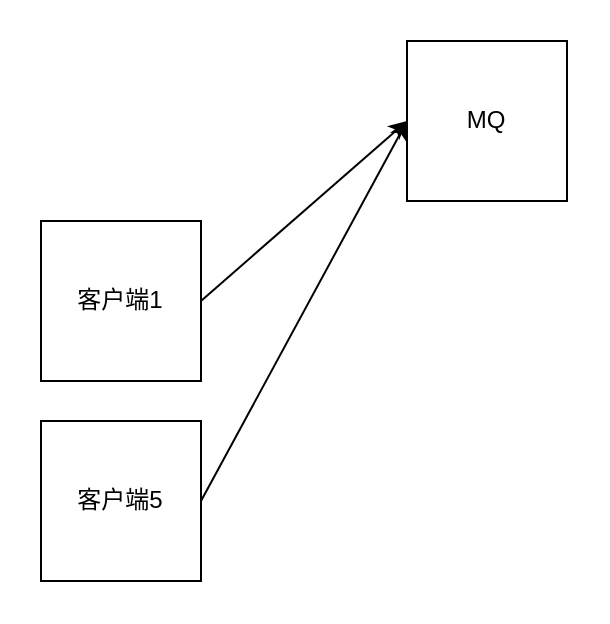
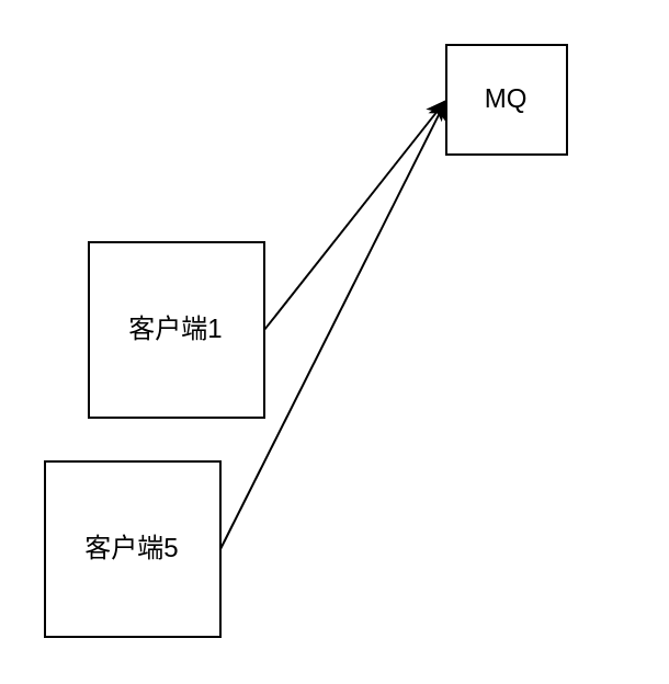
  <mxCell id="0" />
  <mxCell id="1" parent="0" />
  <mxCell id="2" style="rounded=0;orthogonalLoop=1;jettySize=auto;html=1;exitX=1;exitY=0.5;exitDx=0;exitDy=0;entryX=0;entryY=0.5;entryDx=0;entryDy=0;" edge="1" parent="1" source="3" target="6"><mxGeometry relative="1" as="geometry" /></mxCell>
- <mxCell id="3" value="客户端1" style="whiteSpace=wrap;html=1;aspect=fixed;" vertex="1" parent="1"><mxGeometry x="20" y="110" width="80" height="80" as="geometry" /></mxCell>
+ <mxCell id="3" value="客户端1" style="whiteSpace=wrap;html=1;aspect=fixed;" vertex="1" parent="1"><mxGeometry x="40" y="110" width="80" height="80" as="geometry" /></mxCell>
  <mxCell id="4" style="edgeStyle=none;rounded=0;orthogonalLoop=1;jettySize=auto;html=1;exitX=1;exitY=0.5;exitDx=0;exitDy=0;entryX=0;entryY=0.5;entryDx=0;entryDy=0;" edge="1" parent="1" source="5" target="6"><mxGeometry relative="1" as="geometry" /></mxCell>
  <mxCell id="5" value="客户端5" style="whiteSpace=wrap;html=1;aspect=fixed;" vertex="1" parent="1"><mxGeometry x="20" y="210" width="80" height="80" as="geometry" /></mxCell>
- <mxCell id="6" value="MQ" style="whiteSpace=wrap;html=1;aspect=fixed;" vertex="1" parent="1"><mxGeometry x="203" y="20" width="80" height="80" as="geometry" /></mxCell>
+ <mxCell id="6" value="MQ" style="whiteSpace=wrap;html=1;aspect=fixed;" vertex="1" parent="1"><mxGeometry x="203" y="20" width="55" height="50" as="geometry" /></mxCell>
